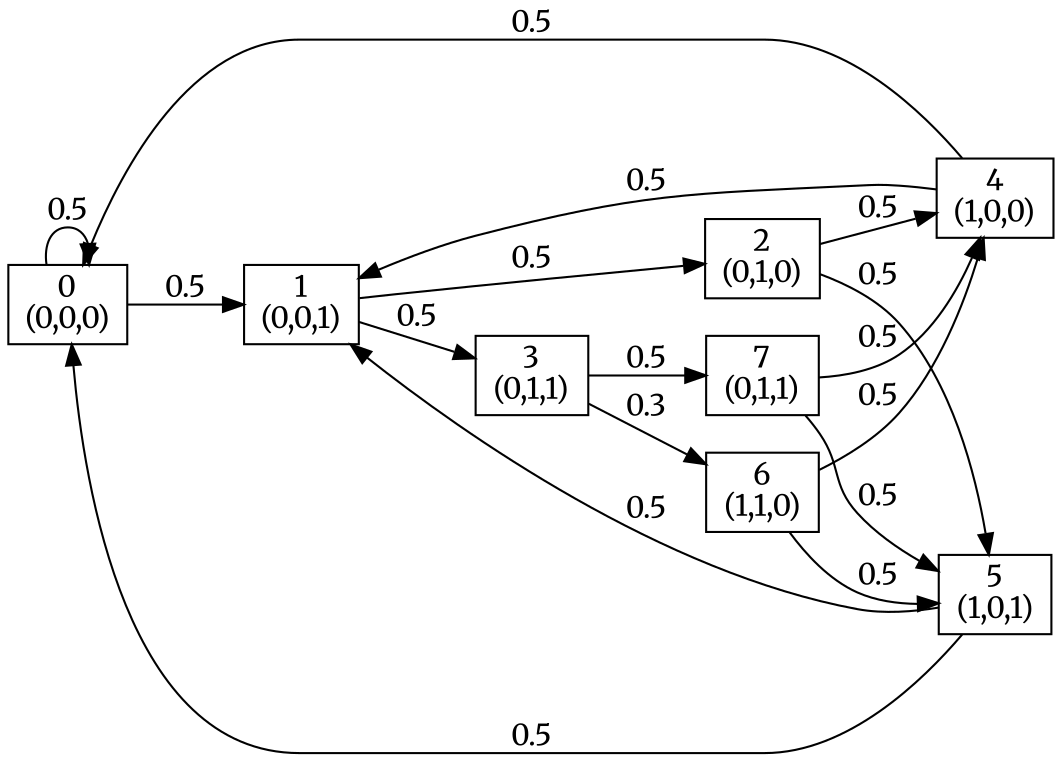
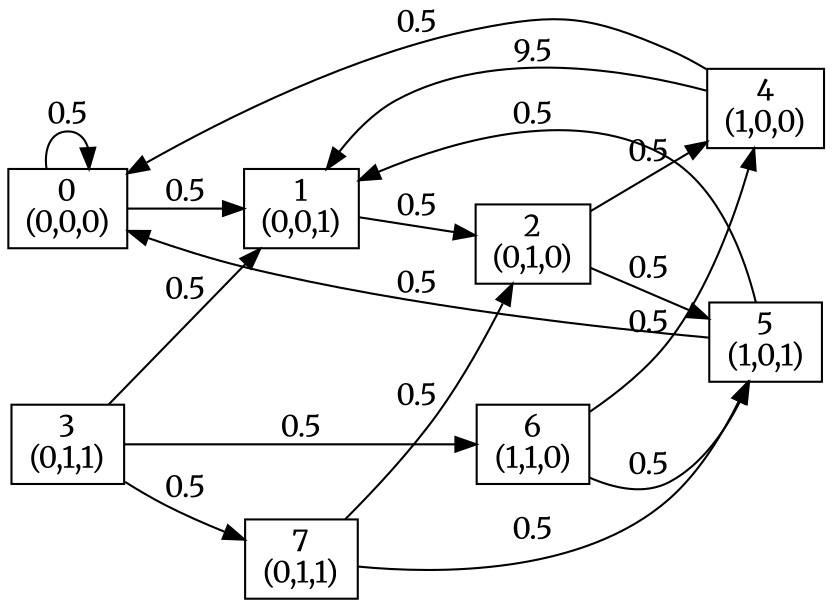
  digraph {
    fontname=Merriweather
    rankdir=LR
    node [fontname=Merriweather shape=box]
    edge [fontname=Merriweather]
    n1 [label="0\n(0,0,0)"]
    n2 [label="1\n(0,0,1)"]
    n3 [label="2\n(0,1,0)"]
    n4 [label="3\n(0,1,1)"]
    n5 [label="4\n(1,0,0)"]
    n6 [label="5\n(1,0,1)"]
    n7 [label="6\n(1,1,0)"]
    n8 [label="7\n(0,1,1)"]
    n1 -> n1 [label=0.5]
    n1 -> n2 [label=0.5]
    n2 -> n3 [label=0.5]
-   n2 -> n4 [label=0.5]
+   n4 -> n2 [label=0.5]
    n3 -> n5 [label=0.5]
    n3 -> n6 [label=0.5]
-   n4 -> n7 [label=0.3]
+   n4 -> n7 [label=0.5]
    n4 -> n8 [label=0.5]
    n5 -> n1 [label=0.5]
-   n5 -> n2 [label=0.5]
+   n5 -> n2 [label=9.5]
    n6 -> n1 [label=0.5]
    n6 -> n2 [label=0.5]
    n7 -> n5 [label=0.5]
    n7 -> n6 [label=0.5]
-   n8 -> n5 [label=0.5]
+   n8 -> n3 [label=0.5]
    n8 -> n6 [label=0.5]
  }
